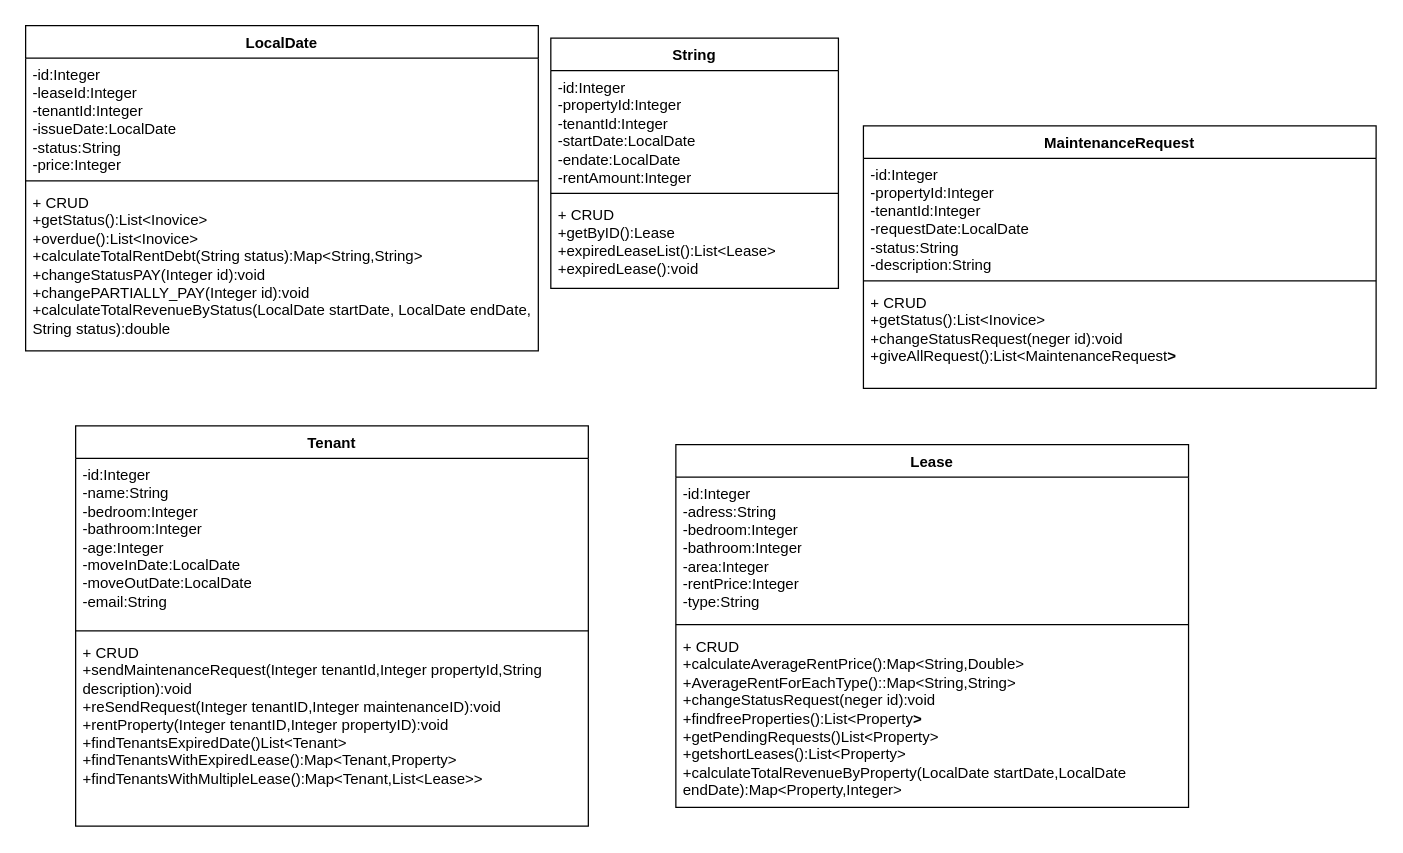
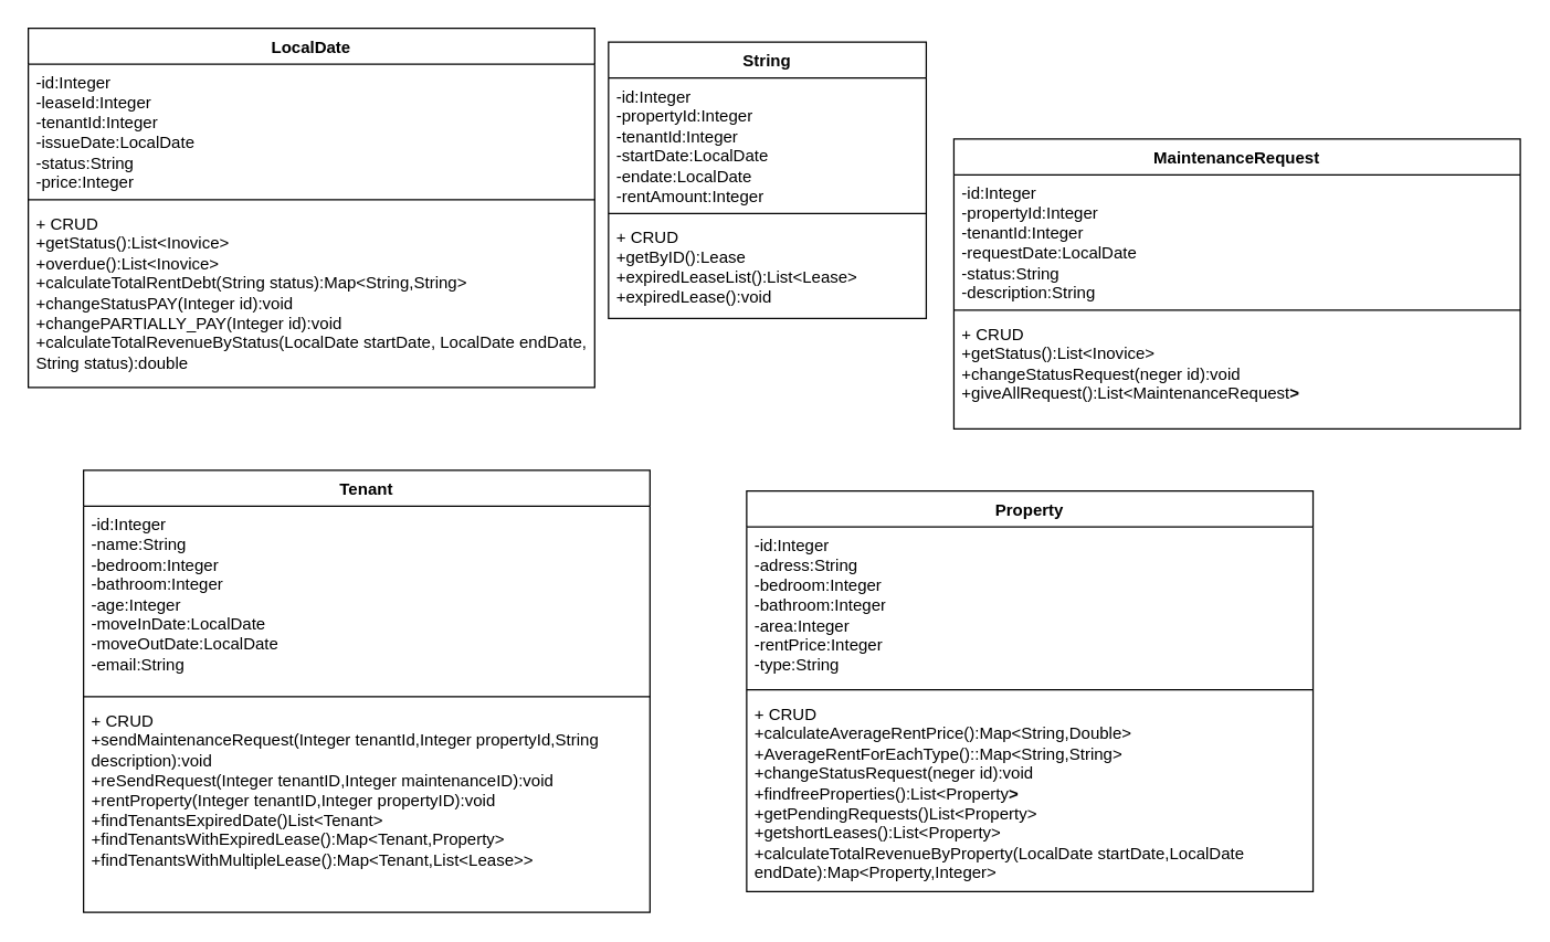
  <mxCell id="0" />
  <mxCell id="1" parent="0" />
  <mxCell id="2" value="String" style="swimlane;fontStyle=1;align=center;verticalAlign=top;childLayout=stackLayout;horizontal=1;startSize=26;horizontalStack=0;resizeParent=1;resizeParentMax=0;resizeLast=0;collapsible=1;marginBottom=0;whiteSpace=wrap;html=1;" vertex="1" parent="1"><mxGeometry x="440" y="30" width="230" height="200" as="geometry" /></mxCell>
  <mxCell id="3" value="-id:Integer&lt;div&gt;-propertyId:Integer&lt;/div&gt;&lt;div&gt;-tenantId:Integer&lt;/div&gt;&lt;div&gt;-startDate:LocalDate&lt;/div&gt;&lt;div&gt;-endate:LocalDate&lt;/div&gt;&lt;div&gt;-rentAmount:Integer&lt;/div&gt;" style="text;strokeColor=none;fillColor=none;align=left;verticalAlign=top;spacingLeft=4;spacingRight=4;overflow=hidden;rotatable=0;points=[[0,0.5],[1,0.5]];portConstraint=eastwest;whiteSpace=wrap;html=1;" vertex="1" parent="2"><mxGeometry y="26" width="230" height="94" as="geometry" /></mxCell>
  <mxCell id="4" value="" style="line;strokeWidth=1;fillColor=none;align=left;verticalAlign=middle;spacingTop=-1;spacingLeft=3;spacingRight=3;rotatable=0;labelPosition=right;points=[];portConstraint=eastwest;strokeColor=inherit;" vertex="1" parent="2"><mxGeometry y="120" width="230" height="8" as="geometry" /></mxCell>
  <mxCell id="5" value="+ CRUD&lt;div&gt;+getByID():Lease&lt;/div&gt;&lt;div&gt;+expiredLeaseList():List&amp;lt;Lease&amp;gt;&lt;/div&gt;&lt;div&gt;+&lt;span style=&quot;background-color: initial;&quot;&gt;expiredLease():void&lt;/span&gt;&lt;/div&gt;&lt;div&gt;&lt;span style=&quot;background-color: initial;&quot;&gt;&lt;br&gt;&lt;/span&gt;&lt;/div&gt;" style="text;strokeColor=none;fillColor=none;align=left;verticalAlign=top;spacingLeft=4;spacingRight=4;overflow=hidden;rotatable=0;points=[[0,0.5],[1,0.5]];portConstraint=eastwest;whiteSpace=wrap;html=1;" vertex="1" parent="2"><mxGeometry y="128" width="230" height="72" as="geometry" /></mxCell>
  <mxCell id="6" value="LocalDate" style="swimlane;fontStyle=1;align=center;verticalAlign=top;childLayout=stackLayout;horizontal=1;startSize=26;horizontalStack=0;resizeParent=1;resizeParentMax=0;resizeLast=0;collapsible=1;marginBottom=0;whiteSpace=wrap;html=1;" vertex="1" parent="1"><mxGeometry x="20" y="20" width="410" height="260" as="geometry" /></mxCell>
  <mxCell id="7" value="-id:Integer&lt;div&gt;-leaseId:Integer&lt;/div&gt;&lt;div&gt;-tenantId:Integer&lt;/div&gt;&lt;div&gt;-issueDate:LocalDate&lt;/div&gt;&lt;div&gt;-status:String&lt;/div&gt;&lt;div&gt;-price:Integer&lt;/div&gt;" style="text;strokeColor=none;fillColor=none;align=left;verticalAlign=top;spacingLeft=4;spacingRight=4;overflow=hidden;rotatable=0;points=[[0,0.5],[1,0.5]];portConstraint=eastwest;whiteSpace=wrap;html=1;" vertex="1" parent="6"><mxGeometry y="26" width="410" height="94" as="geometry" /></mxCell>
  <mxCell id="8" value="" style="line;strokeWidth=1;fillColor=none;align=left;verticalAlign=middle;spacingTop=-1;spacingLeft=3;spacingRight=3;rotatable=0;labelPosition=right;points=[];portConstraint=eastwest;strokeColor=inherit;" vertex="1" parent="6"><mxGeometry y="120" width="410" height="8" as="geometry" /></mxCell>
  <mxCell id="9" value="+ CRUD&lt;div&gt;+getStatus():&lt;span style=&quot;background-color: initial;&quot;&gt;List&amp;lt;Inovice&amp;gt;&lt;/span&gt;&lt;/div&gt;&lt;div&gt;+overdue():List&amp;lt;Inovice&amp;gt;&lt;/div&gt;&lt;div&gt;+&lt;span style=&quot;background-color: initial;&quot;&gt;calculateTotalRentDebt(String status):Map&amp;lt;String,String&amp;gt;&lt;/span&gt;&lt;/div&gt;&lt;div&gt;&lt;span style=&quot;background-color: initial;&quot;&gt;+changeStatusPAY(Integer id):void&lt;/span&gt;&lt;/div&gt;&lt;div&gt;&lt;span style=&quot;background-color: initial;&quot;&gt;+&lt;/span&gt;&lt;span style=&quot;background-color: initial;&quot;&gt;changePARTIALLY_PAY&lt;/span&gt;&lt;span style=&quot;background-color: initial;&quot;&gt;(Integer id):void&lt;/span&gt;&lt;/div&gt;&lt;div&gt;&lt;span style=&quot;background-color: initial;&quot;&gt;+calculateTotalRevenueByStatus(LocalDate startDate, LocalDate endDate, String status):double&lt;/span&gt;&lt;/div&gt;&lt;div&gt;&lt;span style=&quot;background-color: initial;&quot;&gt;&lt;br&gt;&lt;/span&gt;&lt;/div&gt;" style="text;strokeColor=none;fillColor=none;align=left;verticalAlign=top;spacingLeft=4;spacingRight=4;overflow=hidden;rotatable=0;points=[[0,0.5],[1,0.5]];portConstraint=eastwest;whiteSpace=wrap;html=1;" vertex="1" parent="6"><mxGeometry y="128" width="410" height="132" as="geometry" /></mxCell>
  <mxCell id="10" value="MaintenanceRequest" style="swimlane;fontStyle=1;align=center;verticalAlign=top;childLayout=stackLayout;horizontal=1;startSize=26;horizontalStack=0;resizeParent=1;resizeParentMax=0;resizeLast=0;collapsible=1;marginBottom=0;whiteSpace=wrap;html=1;" vertex="1" parent="1"><mxGeometry x="690" y="100" width="410" height="210" as="geometry" /></mxCell>
  <mxCell id="11" value="-id:Integer&lt;div&gt;-propertyId:Integer&lt;/div&gt;&lt;div&gt;&lt;span style=&quot;background-color: initial;&quot;&gt;-tenantId:Integer&lt;/span&gt;&lt;br&gt;&lt;/div&gt;&lt;div&gt;-requestDate:LocalDate&lt;/div&gt;&lt;div&gt;-status:String&lt;/div&gt;&lt;div&gt;-description:String&lt;/div&gt;" style="text;strokeColor=none;fillColor=none;align=left;verticalAlign=top;spacingLeft=4;spacingRight=4;overflow=hidden;rotatable=0;points=[[0,0.5],[1,0.5]];portConstraint=eastwest;whiteSpace=wrap;html=1;" vertex="1" parent="10"><mxGeometry y="26" width="410" height="94" as="geometry" /></mxCell>
  <mxCell id="12" value="" style="line;strokeWidth=1;fillColor=none;align=left;verticalAlign=middle;spacingTop=-1;spacingLeft=3;spacingRight=3;rotatable=0;labelPosition=right;points=[];portConstraint=eastwest;strokeColor=inherit;" vertex="1" parent="10"><mxGeometry y="120" width="410" height="8" as="geometry" /></mxCell>
  <mxCell id="13" value="+ CRUD&lt;div&gt;+getStatus():&lt;span style=&quot;background-color: initial;&quot;&gt;List&amp;lt;Inovice&amp;gt;&lt;/span&gt;&lt;/div&gt;&lt;div&gt;&lt;span style=&quot;background-color: initial;&quot;&gt;+changeStatusRequest&lt;/span&gt;&lt;span style=&quot;background-color: initial;&quot;&gt;(neger id):void&lt;/span&gt;&lt;br&gt;&lt;/div&gt;&lt;div&gt;&lt;span style=&quot;background-color: initial;&quot;&gt;+giveAllRequest():List&amp;lt;&lt;/span&gt;&lt;span style=&quot;text-align: center; background-color: initial;&quot;&gt;MaintenanceRequest&lt;/span&gt;&lt;span style=&quot;font-weight: 700; text-align: center; background-color: initial;&quot;&gt;&amp;gt;&lt;/span&gt;&lt;/div&gt;&lt;div&gt;&lt;br&gt;&lt;/div&gt;" style="text;strokeColor=none;fillColor=none;align=left;verticalAlign=top;spacingLeft=4;spacingRight=4;overflow=hidden;rotatable=0;points=[[0,0.5],[1,0.5]];portConstraint=eastwest;whiteSpace=wrap;html=1;" vertex="1" parent="10"><mxGeometry y="128" width="410" height="82" as="geometry" /></mxCell>
- <mxCell id="14" value="Lease" style="swimlane;fontStyle=1;align=center;verticalAlign=top;childLayout=stackLayout;horizontal=1;startSize=26;horizontalStack=0;resizeParent=1;resizeParentMax=0;resizeLast=0;collapsible=1;marginBottom=0;whiteSpace=wrap;html=1;" vertex="1" parent="1"><mxGeometry x="540" y="355" width="410" height="290" as="geometry" /></mxCell>
+ <mxCell id="14" value="Property" style="swimlane;fontStyle=1;align=center;verticalAlign=top;childLayout=stackLayout;horizontal=1;startSize=26;horizontalStack=0;resizeParent=1;resizeParentMax=0;resizeLast=0;collapsible=1;marginBottom=0;whiteSpace=wrap;html=1;" vertex="1" parent="1"><mxGeometry x="540" y="355" width="410" height="290" as="geometry" /></mxCell>
  <mxCell id="15" value="-id:Integer&lt;div&gt;&lt;span style=&quot;background-color: initial;&quot;&gt;-adress:String&lt;/span&gt;&lt;br&gt;&lt;/div&gt;&lt;div&gt;-bedroom:Integer&lt;/div&gt;&lt;div&gt;&lt;span style=&quot;background-color: initial;&quot;&gt;-bathroom:Integer&lt;/span&gt;&lt;br&gt;&lt;/div&gt;&lt;div&gt;-area:Integer&lt;span style=&quot;background-color: initial;&quot;&gt;&lt;br&gt;&lt;/span&gt;&lt;/div&gt;&lt;div&gt;-rentPrice:Integer&lt;br&gt;&lt;/div&gt;&lt;div&gt;-type:String&lt;/div&gt;" style="text;strokeColor=none;fillColor=none;align=left;verticalAlign=top;spacingLeft=4;spacingRight=4;overflow=hidden;rotatable=0;points=[[0,0.5],[1,0.5]];portConstraint=eastwest;whiteSpace=wrap;html=1;" vertex="1" parent="14"><mxGeometry y="26" width="410" height="114" as="geometry" /></mxCell>
  <mxCell id="16" value="" style="line;strokeWidth=1;fillColor=none;align=left;verticalAlign=middle;spacingTop=-1;spacingLeft=3;spacingRight=3;rotatable=0;labelPosition=right;points=[];portConstraint=eastwest;strokeColor=inherit;" vertex="1" parent="14"><mxGeometry y="140" width="410" height="8" as="geometry" /></mxCell>
  <mxCell id="17" value="+ CRUD&lt;div&gt;+calculateAverageRentPrice():&lt;span style=&quot;background-color: initial;&quot;&gt;Map&amp;lt;String,Double&amp;gt;&lt;/span&gt;&lt;/div&gt;&lt;div&gt;+AverageRentForEachType():&lt;span style=&quot;background-color: initial;&quot;&gt;:&lt;/span&gt;&lt;span style=&quot;background-color: initial;&quot;&gt;Map&amp;lt;String,String&amp;gt;&lt;/span&gt;&lt;/div&gt;&lt;div&gt;+changeStatusRequest&lt;span style=&quot;background-color: initial;&quot;&gt;(neger id):void&lt;/span&gt;&lt;/div&gt;&lt;div&gt;&lt;span style=&quot;background-color: initial;&quot;&gt;+findfreeProperties():List&amp;lt;&lt;/span&gt;&lt;span style=&quot;text-align: center; background-color: initial;&quot;&gt;Property&lt;/span&gt;&lt;span style=&quot;font-weight: 700; text-align: center; background-color: initial;&quot;&gt;&amp;gt;&lt;/span&gt;&lt;/div&gt;&lt;div&gt;+getPendingRequests()List&amp;lt;Property&amp;gt;&lt;/div&gt;&lt;div&gt;+getshortLeases():List&amp;lt;&lt;span style=&quot;text-align: center;&quot;&gt;Property&lt;/span&gt;&amp;gt;&lt;/div&gt;&lt;div&gt;+calculateTotalRevenueByProperty(LocalDate startDate,LocalDate endDate):Map&amp;lt;Property,Integer&amp;gt;&lt;/div&gt;" style="text;strokeColor=none;fillColor=none;align=left;verticalAlign=top;spacingLeft=4;spacingRight=4;overflow=hidden;rotatable=0;points=[[0,0.5],[1,0.5]];portConstraint=eastwest;whiteSpace=wrap;html=1;" vertex="1" parent="14"><mxGeometry y="148" width="410" height="142" as="geometry" /></mxCell>
  <mxCell id="18" value="Tenant" style="swimlane;fontStyle=1;align=center;verticalAlign=top;childLayout=stackLayout;horizontal=1;startSize=26;horizontalStack=0;resizeParent=1;resizeParentMax=0;resizeLast=0;collapsible=1;marginBottom=0;whiteSpace=wrap;html=1;" vertex="1" parent="1"><mxGeometry x="60" y="340" width="410" height="320" as="geometry" /></mxCell>
  <mxCell id="19" value="-id:Integer&lt;div&gt;&lt;span style=&quot;background-color: initial;&quot;&gt;-name:String&lt;/span&gt;&lt;br&gt;&lt;/div&gt;&lt;div&gt;-bedroom:Integer&lt;/div&gt;&lt;div&gt;&lt;span style=&quot;background-color: initial;&quot;&gt;-bathroom:Integer&lt;/span&gt;&lt;br&gt;&lt;/div&gt;&lt;div&gt;-age:Integer&lt;span style=&quot;background-color: initial;&quot;&gt;&lt;br&gt;&lt;/span&gt;&lt;/div&gt;&lt;div&gt;-moveInDate:LocalDate&lt;/div&gt;&lt;div&gt;-moveOutDate:LocalDate&lt;/div&gt;&lt;div&gt;&lt;span style=&quot;background-color: initial;&quot;&gt;-email:String&lt;/span&gt;&lt;br&gt;&lt;/div&gt;" style="text;strokeColor=none;fillColor=none;align=left;verticalAlign=top;spacingLeft=4;spacingRight=4;overflow=hidden;rotatable=0;points=[[0,0.5],[1,0.5]];portConstraint=eastwest;whiteSpace=wrap;html=1;" vertex="1" parent="18"><mxGeometry y="26" width="410" height="134" as="geometry" /></mxCell>
  <mxCell id="20" value="" style="line;strokeWidth=1;fillColor=none;align=left;verticalAlign=middle;spacingTop=-1;spacingLeft=3;spacingRight=3;rotatable=0;labelPosition=right;points=[];portConstraint=eastwest;strokeColor=inherit;" vertex="1" parent="18"><mxGeometry y="160" width="410" height="8" as="geometry" /></mxCell>
  <mxCell id="21" value="+ CRUD&lt;div&gt;+sendMaintenanceRequest&lt;span style=&quot;background-color: initial;&quot;&gt;(Integer tenantId,Integer propertyId,String description):void&lt;/span&gt;&lt;/div&gt;&lt;div&gt;&lt;span style=&quot;background-color: initial;&quot;&gt;+reSendRequest(Integer tenantID,Integer maintenanceID):void&lt;/span&gt;&lt;/div&gt;&lt;div&gt;&lt;span style=&quot;background-color: initial;&quot;&gt;+rentProperty(&lt;/span&gt;&lt;span style=&quot;background-color: initial;&quot;&gt;Integer tenantID,Integer propertyID&lt;/span&gt;&lt;span style=&quot;background-color: initial;&quot;&gt;):void&lt;/span&gt;&lt;/div&gt;&lt;div&gt;+findTenantsExpiredDate()List&amp;lt;Tenant&amp;gt;&lt;/div&gt;&lt;div&gt;+findTenantsWithExpiredLease():Map&amp;lt;Tenant,&lt;span style=&quot;text-align: center;&quot;&gt;Property&lt;/span&gt;&amp;gt;&lt;/div&gt;&lt;div&gt;+findTenantsWithMultipleLease():Map&amp;lt;Tenant,List&amp;lt;Lease&amp;gt;&amp;gt;&lt;/div&gt;&lt;div&gt;&lt;br&gt;&lt;/div&gt;" style="text;strokeColor=none;fillColor=none;align=left;verticalAlign=top;spacingLeft=4;spacingRight=4;overflow=hidden;rotatable=0;points=[[0,0.5],[1,0.5]];portConstraint=eastwest;whiteSpace=wrap;html=1;" vertex="1" parent="18"><mxGeometry y="168" width="410" height="152" as="geometry" /></mxCell>
